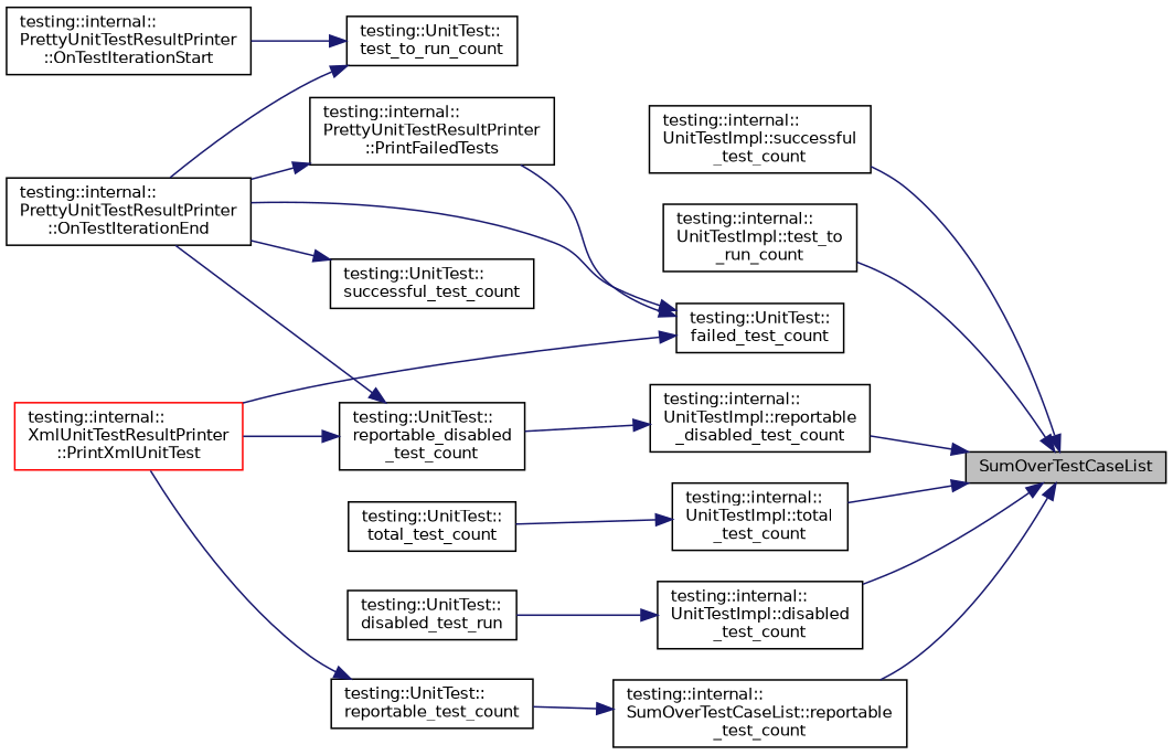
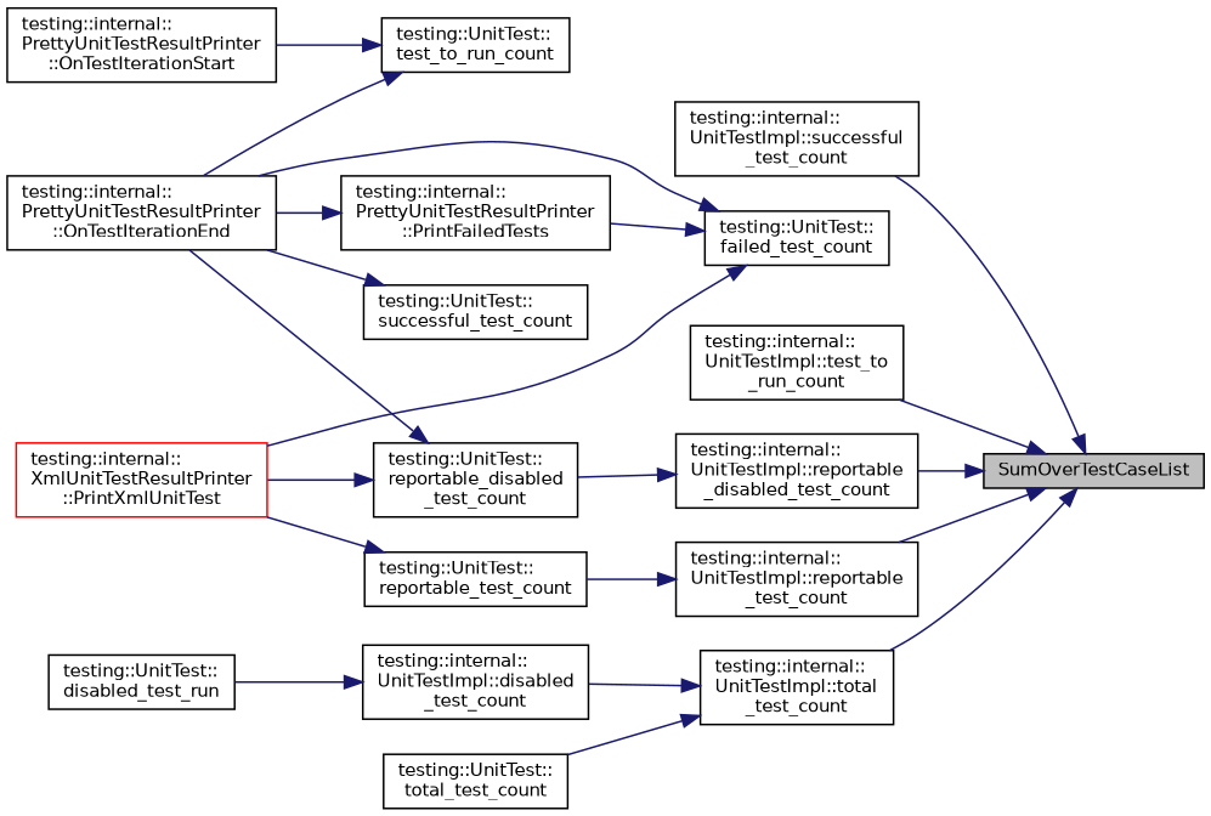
  digraph {
    rankdir=RL
    node [color=black fontname=Helvetica fontsize=10 shape=record]
    edge [color=midnightblue dir=back fontname=Helvetica fontsize=10 labelfontname=Helvetica labelfontsize=10 style=solid]
    n1 [fillcolor=grey75 fontcolor=black height=0.2 label=SumOverTestCaseList style=filled width=0.4]
    n2 [height=0.2 label="testing::internal::\lUnitTestImpl::disabled\l_test_count" width=0.4]
    n3 [height=0.2 label="testing::internal::\lUnitTestImpl::reportable\l_disabled_test_count" width=0.4]
-   n4 [height=0.2 label="testing::internal::\lSumOverTestCaseList::reportable\l_test_count" width=0.4]
+   n4 [height=0.2 label="testing::internal::\lUnitTestImpl::reportable\l_test_count" width=0.4]
    n5 [height=0.2 label="testing::internal::\lUnitTestImpl::successful\l_test_count" width=0.4]
    n6 [height=0.2 label="testing::internal::\lUnitTestImpl::test_to\l_run_count" width=0.4]
    n7 [height=0.2 label="testing::internal::\lUnitTestImpl::total\l_test_count" width=0.4]
    n8 [height=0.2 label="testing::UnitTest::\ldisabled_test_run" width=0.4]
    n9 [height=0.2 label="testing::UnitTest::\lreportable_disabled\l_test_count" width=0.4]
    n10 [height=0.2 label="testing::UnitTest::\lreportable_test_count" width=0.4]
    n11 [height=0.2 label="testing::UnitTest::\ltotal_test_count" width=0.4]
    n12 [height=0.2 label="testing::UnitTest::\lfailed_test_count" width=0.4]
    n13 [height=0.2 label="testing::internal::\lPrettyUnitTestResultPrinter\l::OnTestIterationEnd" width=0.4]
    n14 [height=0.2 label="testing::internal::\lPrettyUnitTestResultPrinter\l::PrintFailedTests" width=0.4]
    n15 [color=red height=0.2 label="testing::internal::\lXmlUnitTestResultPrinter\l::PrintXmlUnitTest" width=0.4]
    n16 [height=0.2 label="testing::UnitTest::\lsuccessful_test_count" width=0.4]
    n17 [height=0.2 label="testing::UnitTest::\ltest_to_run_count" width=0.4]
    n18 [height=0.2 label="testing::internal::\lPrettyUnitTestResultPrinter\l::OnTestIterationStart" width=0.4]
-   n1 -> n2
+   n7 -> n2
    n1 -> n3
    n1 -> n4
    n1 -> n5
    n1 -> n6
    n1 -> n7
    n2 -> n8
    n3 -> n9
    n4 -> n10
    n7 -> n11
    n9 -> n13
    n9 -> n15
    n10 -> n15
    n12 -> n13
    n12 -> n14
    n12 -> n15
    n14 -> n13
    n16 -> n13
    n17 -> n13
    n17 -> n18
  }
